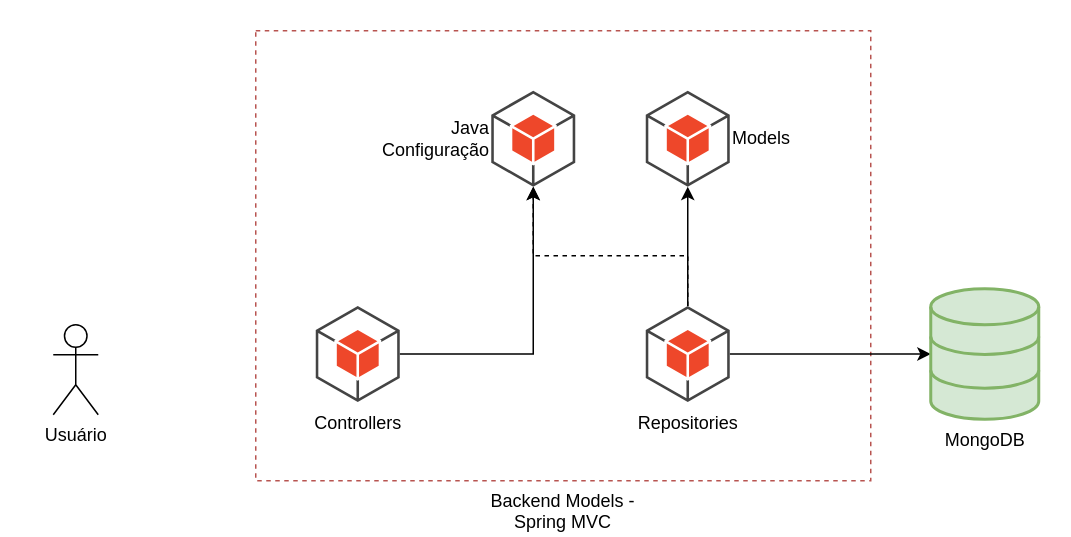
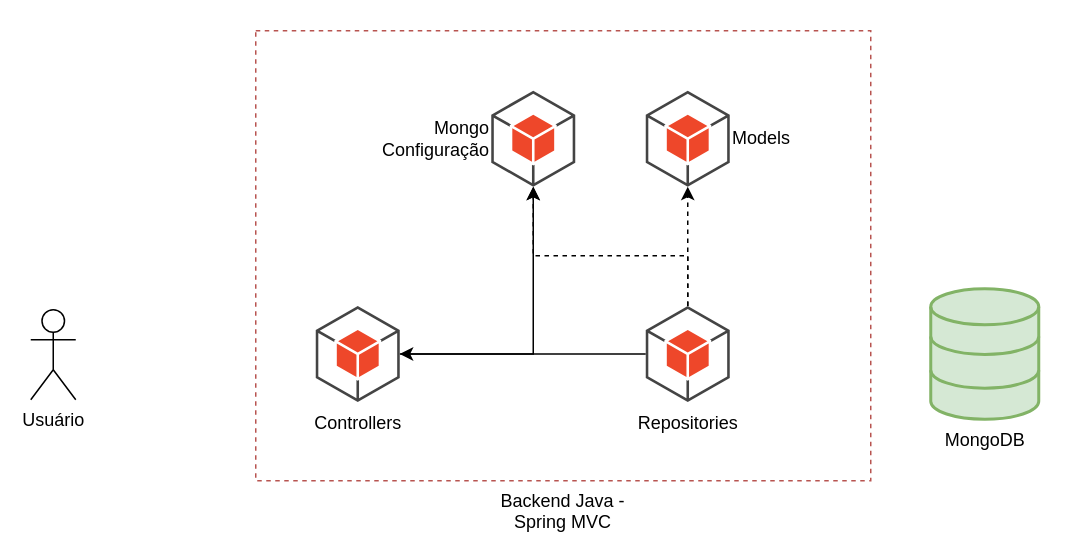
  <mxCell id="0" />
  <mxCell id="1" parent="0" />
- <mxCell id="2" value="Backend Models - &lt;br&gt;Spring MVC" style="rounded=0;whiteSpace=wrap;html=1;fillColor=none;dashed=1;imageVerticalAlign=bottom;labelPosition=center;verticalLabelPosition=bottom;align=center;verticalAlign=top;strokeColor=#b85450;" vertex="1" parent="1"><mxGeometry x="170" y="20" width="410" height="300" as="geometry" /></mxCell>
+ <mxCell id="2" value="Backend Java - &lt;br&gt;Spring MVC" style="rounded=0;whiteSpace=wrap;html=1;fillColor=none;dashed=1;imageVerticalAlign=bottom;labelPosition=center;verticalLabelPosition=bottom;align=center;verticalAlign=top;strokeColor=#b85450;" vertex="1" parent="1"><mxGeometry x="170" y="20" width="410" height="300" as="geometry" /></mxCell>
  <mxCell id="3" value="Models" style="outlineConnect=0;dashed=0;verticalLabelPosition=middle;verticalAlign=middle;align=left;html=1;shape=mxgraph.aws3.android;fillColor=#EE472A;gradientColor=none;labelPosition=right;" vertex="1" parent="1"><mxGeometry x="430" y="60" width="56" height="64" as="geometry" /></mxCell>
- <mxCell id="4" style="edgeStyle=orthogonalEdgeStyle;rounded=0;orthogonalLoop=1;jettySize=auto;html=1;" edge="1" parent="1" source="7" target="8"><mxGeometry relative="1" as="geometry" /></mxCell>
+ <mxCell id="4" style="edgeStyle=orthogonalEdgeStyle;rounded=0;orthogonalLoop=1;jettySize=auto;html=1;" edge="1" parent="1" source="7" target="11"><mxGeometry relative="1" as="geometry" /></mxCell>
  <mxCell id="5" style="edgeStyle=orthogonalEdgeStyle;rounded=0;orthogonalLoop=1;jettySize=auto;html=1;jumpStyle=none;strokeColor=#000000;dashed=1;" edge="1" parent="1" source="7" target="9"><mxGeometry relative="1" as="geometry"><Array as="points"><mxPoint x="458" y="170" /><mxPoint x="355" y="170" /></Array></mxGeometry></mxCell>
- <mxCell id="6" style="edgeStyle=orthogonalEdgeStyle;rounded=0;orthogonalLoop=1;jettySize=auto;html=1;" edge="1" parent="1" source="7" target="3"><mxGeometry relative="1" as="geometry"><Array as="points"><mxPoint x="458" y="160" /><mxPoint x="458" y="160" /></Array></mxGeometry></mxCell>
+ <mxCell id="6" style="edgeStyle=orthogonalEdgeStyle;rounded=0;orthogonalLoop=1;jettySize=auto;html=1;dashed=1;" edge="1" parent="1" source="7" target="3"><mxGeometry relative="1" as="geometry"><Array as="points"><mxPoint x="458" y="160" /><mxPoint x="458" y="160" /></Array></mxGeometry></mxCell>
  <mxCell id="7" value="Repositories" style="outlineConnect=0;dashed=0;verticalLabelPosition=bottom;verticalAlign=top;align=center;html=1;shape=mxgraph.aws3.android;fillColor=#EE472A;gradientColor=none;" vertex="1" parent="1"><mxGeometry x="430" y="203.5" width="56" height="64" as="geometry" /></mxCell>
  <mxCell id="8" value="MongoDB&lt;br&gt;" style="html=1;verticalLabelPosition=bottom;align=center;labelBackgroundColor=#ffffff;verticalAlign=top;strokeWidth=2;strokeColor=#82b366;fillColor=#d5e8d4;shadow=0;dashed=0;shape=mxgraph.ios7.icons.data;" vertex="1" parent="1"><mxGeometry x="620" y="192" width="72" height="87" as="geometry" /></mxCell>
- <mxCell id="9" value="Java &lt;br&gt;Configuração" style="outlineConnect=0;dashed=0;verticalLabelPosition=middle;verticalAlign=middle;align=right;html=1;shape=mxgraph.aws3.android;fillColor=#EE472A;gradientColor=none;labelPosition=left;" vertex="1" parent="1"><mxGeometry x="327" y="60" width="56" height="64" as="geometry" /></mxCell>
+ <mxCell id="9" value="Mongo &lt;br&gt;Configuração" style="outlineConnect=0;dashed=0;verticalLabelPosition=middle;verticalAlign=middle;align=right;html=1;shape=mxgraph.aws3.android;fillColor=#EE472A;gradientColor=none;labelPosition=left;" vertex="1" parent="1"><mxGeometry x="327" y="60" width="56" height="64" as="geometry" /></mxCell>
  <mxCell id="10" style="edgeStyle=orthogonalEdgeStyle;rounded=0;orthogonalLoop=1;jettySize=auto;html=1;" edge="1" parent="1" source="11" target="9"><mxGeometry relative="1" as="geometry" /></mxCell>
  <mxCell id="11" value="Controllers" style="outlineConnect=0;dashed=0;verticalLabelPosition=bottom;verticalAlign=top;align=center;html=1;shape=mxgraph.aws3.android;fillColor=#EE472A;gradientColor=none;" vertex="1" parent="1"><mxGeometry x="210" y="203.5" width="56" height="64" as="geometry" /></mxCell>
- <mxCell id="12" value="Usuário" style="shape=umlActor;verticalLabelPosition=bottom;labelBackgroundColor=#ffffff;verticalAlign=top;html=1;outlineConnect=0;fillColor=none;" vertex="1" parent="1"><mxGeometry x="35" y="216" width="30" height="60" as="geometry" /></mxCell>
+ <mxCell id="12" value="Usuário" style="shape=umlActor;verticalLabelPosition=bottom;labelBackgroundColor=#ffffff;verticalAlign=top;html=1;outlineConnect=0;fillColor=none;" vertex="1" parent="1"><mxGeometry x="20" y="206" width="30" height="60" as="geometry" /></mxCell>
